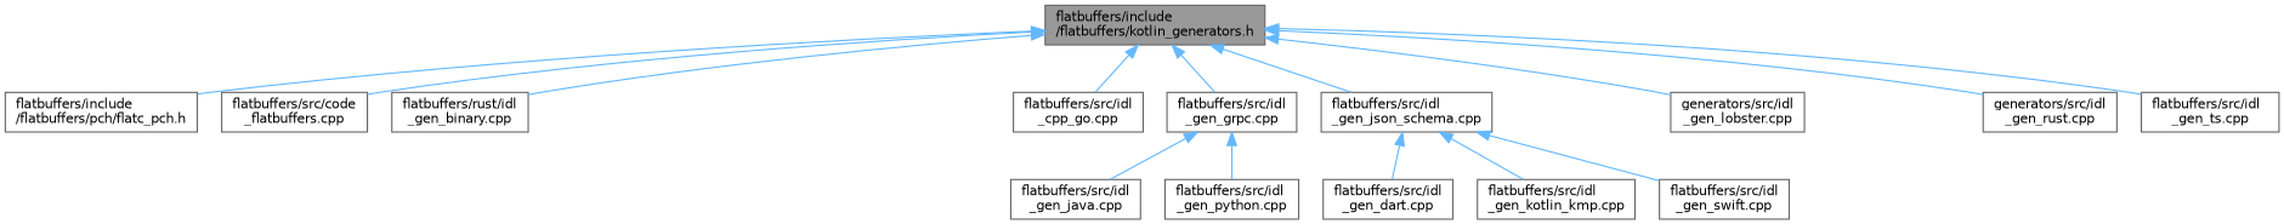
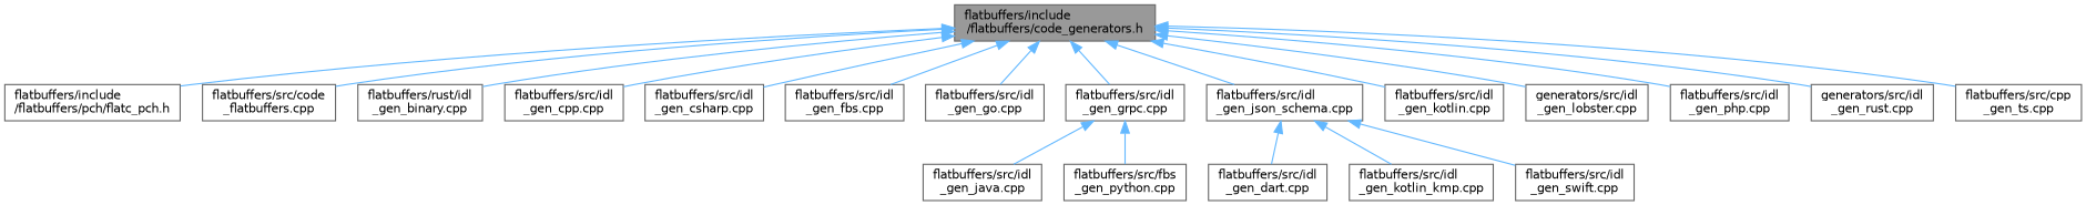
  digraph {
    fontname="DejaVu Sans"
    node [color=grey40 fillcolor=white fontname="DejaVu Sans" fontsize=10 shape=box style=filled]
    edge [color=steelblue1 dir=back fontname="DejaVu Sans" fontsize=10 labelfontname=Helvetica labelfontsize=10 style=solid]
-   n1 [color=gray40 fillcolor=grey60 fontcolor=black height=0.2 label="flatbuffers/include\l/flatbuffers/kotlin_generators.h" width=0.4]
+   n1 [color=gray40 fillcolor=grey60 fontcolor=black height=0.2 label="flatbuffers/include\l/flatbuffers/code_generators.h" width=0.4]
    n2 [height=0.2 label="flatbuffers/include\l/flatbuffers/pch/flatc_pch.h" width=0.4]
    n3 [height=0.2 label="flatbuffers/src/code\l_flatbuffers.cpp" width=0.4]
    n4 [height=0.2 label="flatbuffers/rust/idl\l_gen_binary.cpp" width=0.4]
-   n8 [height=0.2 label="flatbuffers/src/idl\l_cpp_go.cpp" width=0.4]
+   n5 [height=0.2 label="flatbuffers/src/idl\l_gen_cpp.cpp" width=0.4]
+   n6 [height=0.2 label="flatbuffers/src/idl\l_gen_csharp.cpp" width=0.4]
+   n7 [height=0.2 label="flatbuffers/src/idl\l_gen_fbs.cpp" width=0.4]
+   n8 [height=0.2 label="flatbuffers/src/idl\l_gen_go.cpp" width=0.4]
    n9 [height=0.2 label="flatbuffers/src/idl\l_gen_grpc.cpp" width=0.4]
    n10 [height=0.2 label="flatbuffers/src/idl\l_gen_json_schema.cpp" width=0.4]
+   n11 [height=0.2 label="flatbuffers/src/idl\l_gen_kotlin.cpp" width=0.4]
    n12 [height=0.2 label="generators/src/idl\l_gen_lobster.cpp" width=0.4]
+   n13 [height=0.2 label="flatbuffers/src/idl\l_gen_php.cpp" width=0.4]
    n14 [height=0.2 label="generators/src/idl\l_gen_rust.cpp" width=0.4]
-   n15 [height=0.2 label="flatbuffers/src/idl\l_gen_ts.cpp" width=0.4]
+   n15 [height=0.2 label="flatbuffers/src/cpp\l_gen_ts.cpp" width=0.4]
    n16 [height=0.2 label="flatbuffers/src/idl\l_gen_dart.cpp" width=0.4]
    n17 [height=0.2 label="flatbuffers/src/idl\l_gen_java.cpp" width=0.4]
-   n18 [height=0.2 label="flatbuffers/src/idl\l_gen_python.cpp" width=0.4]
+   n18 [height=0.2 label="flatbuffers/src/fbs\l_gen_python.cpp" width=0.4]
    n19 [height=0.2 label="flatbuffers/src/idl\l_gen_kotlin_kmp.cpp" width=0.4]
    n20 [height=0.2 label="flatbuffers/src/idl\l_gen_swift.cpp" width=0.4]
    n1 -> n2
    n1 -> n3
    n1 -> n4
+   n1 -> n5
+   n1 -> n6
+   n1 -> n7
    n1 -> n8
    n1 -> n9
    n1 -> n10
+   n1 -> n11
    n1 -> n12
+   n1 -> n13
    n1 -> n14
    n1 -> n15
    n9 -> n17
    n9 -> n18
    n10 -> n16
    n10 -> n19
    n10 -> n20
  }
